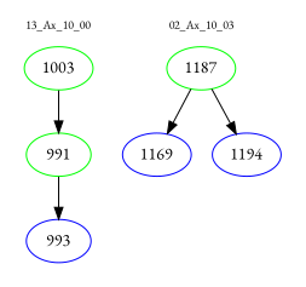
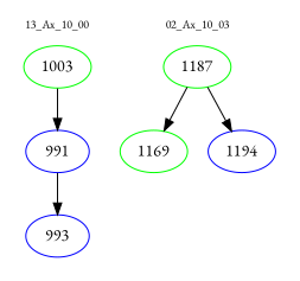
  digraph {
    fontname="EB Garamond"
    node [color=green fontname="EB Garamond"]
    edge [color=black fontname="EB Garamond"]
-   n1 [label=991]
+   n1 [color=blue label=991]
    n2 [color=blue label=993]
    n3 [label=1003]
    n4 [label=1187]
-   n5 [color=blue label=1169]
+   n5 [label=1169]
    n6 [color=blue label=1194]
    subgraph cluster_1 {
      color=white
      fontsize=10
      label="13_Ax_10_00"
      n1
      n2
      n3
    }
    subgraph cluster_2 {
      color=white
      fontsize=10
      label="02_Ax_10_03"
      n4
      n5
      n6
    }
    n1 -> n2
    n3 -> n1
    n4 -> n5
    n4 -> n6
  }
